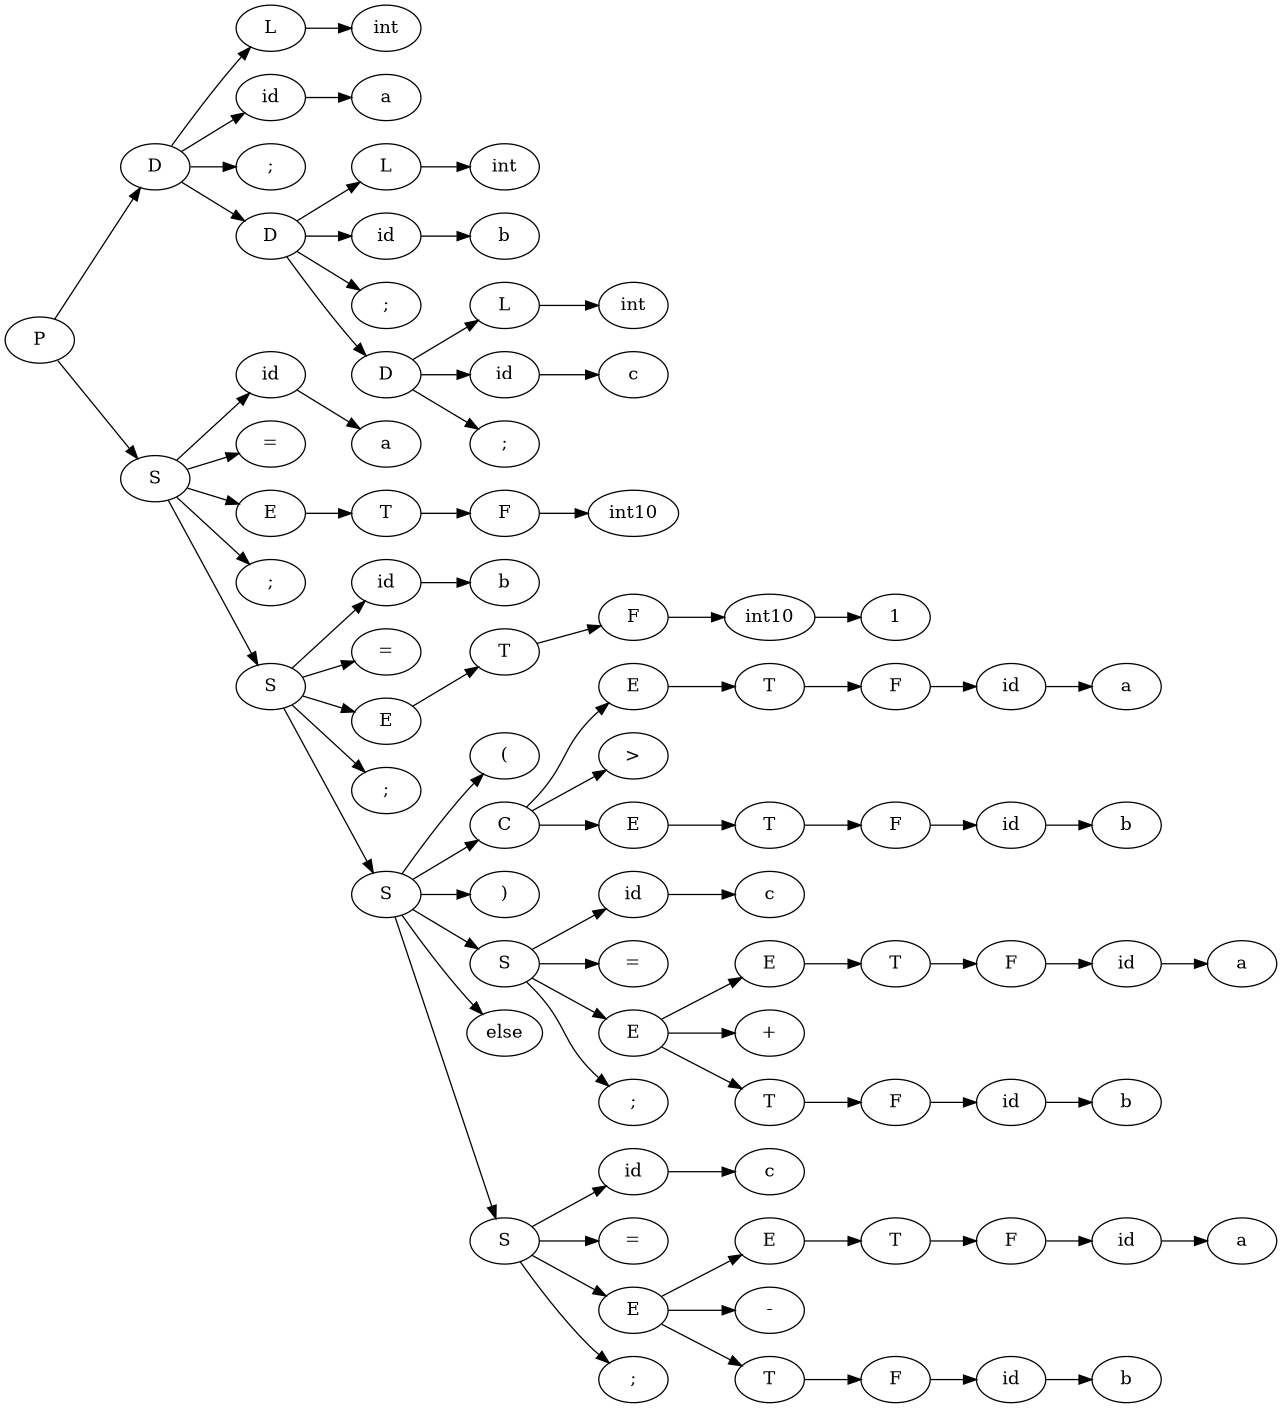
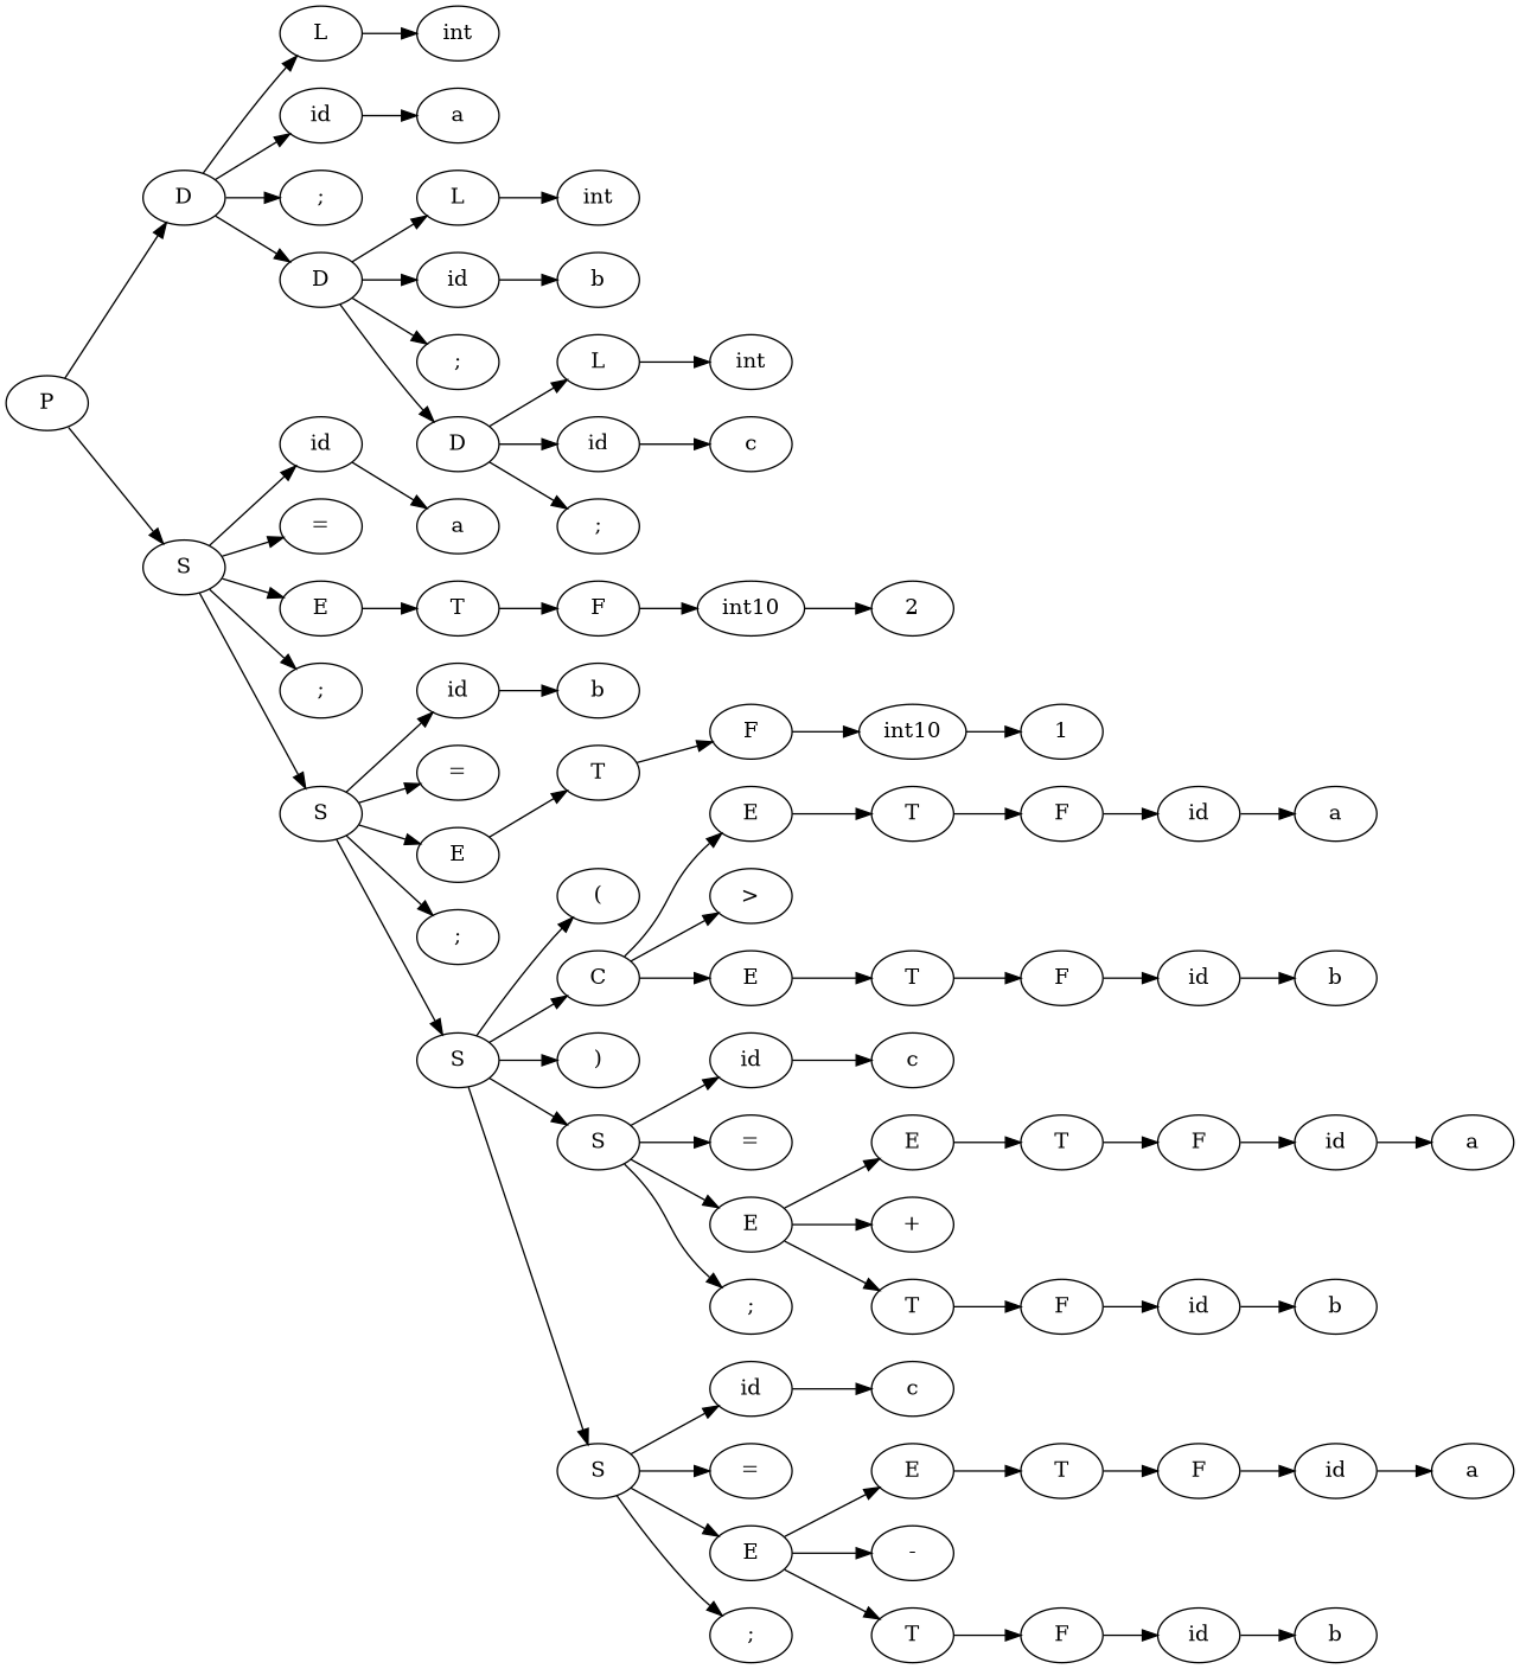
  digraph {
    rankdir=LR
    n1 [label=P]
    n2 [label=D]
    n3 [label=S]
    n4 [label=L]
    n5 [label=id]
    n6 [label=";"]
    n7 [label=D]
    n8 [label=id]
    n9 [label="="]
    n10 [label=E]
    n11 [label=";"]
    n12 [label=S]
    n13 [label=int]
    n14 [label=a]
    n15 [label=L]
    n16 [label=id]
    n17 [label=";"]
    n18 [label=D]
    n19 [label=int]
    n20 [label=b]
    n21 [label=L]
    n22 [label=id]
    n23 [label=";"]
    n24 [label=int]
    n25 [label=c]
    n26 [label=a]
    n27 [label=T]
    n28 [label=id]
    n29 [label="="]
    n30 [label=E]
    n31 [label=";"]
    n32 [label=S]
    n33 [label=F]
    n34 [label=int10]
+   n35 [label=2]
    n36 [label=b]
    n37 [label=T]
    n38 [label="("]
    n39 [label=C]
    n40 [label=")"]
    n41 [label=S]
-   n42 [label=else]
    n43 [label=S]
    n44 [label=F]
    n45 [label=int10]
    n46 [label=1]
    n47 [label=E]
    n48 [label=">"]
    n49 [label=E]
    n50 [label=id]
    n51 [label="="]
    n52 [label=E]
    n53 [label=";"]
    n54 [label=id]
    n55 [label="="]
    n56 [label=E]
    n57 [label=";"]
    n58 [label=T]
    n59 [label=T]
    n60 [label=F]
    n61 [label=id]
    n62 [label=a]
    n63 [label=F]
    n64 [label=id]
    n65 [label=b]
    n66 [label=c]
    n67 [label=E]
    n68 [label="+"]
    n69 [label=T]
    n70 [label=T]
    n71 [label=F]
    n72 [label=F]
    n73 [label=id]
    n74 [label=a]
    n75 [label=id]
    n76 [label=b]
    n77 [label=c]
    n78 [label=E]
    n79 [label="-"]
    n80 [label=T]
    n81 [label=T]
    n82 [label=F]
    n83 [label=F]
    n84 [label=id]
    n85 [label=a]
    n86 [label=id]
    n87 [label=b]
    n1 -> n2
    n1 -> n3
    n2 -> n4
    n2 -> n5
    n2 -> n6
    n2 -> n7
    n3 -> n8
    n3 -> n9
    n3 -> n10
    n3 -> n11
    n3 -> n12
    n4 -> n13
    n5 -> n14
    n7 -> n15
    n7 -> n16
    n7 -> n17
    n7 -> n18
    n8 -> n26
    n10 -> n27
    n12 -> n28
    n12 -> n29
    n12 -> n30
    n12 -> n31
    n12 -> n32
    n15 -> n19
    n16 -> n20
    n18 -> n21
    n18 -> n22
    n18 -> n23
    n21 -> n24
    n22 -> n25
    n27 -> n33
    n28 -> n36
    n30 -> n37
    n32 -> n38
    n32 -> n39
    n32 -> n40
    n32 -> n41
-   n32 -> n42
    n32 -> n43
    n33 -> n34
+   n34 -> n35
    n37 -> n44
    n39 -> n47
    n39 -> n48
    n39 -> n49
    n41 -> n50
    n41 -> n51
    n41 -> n52
    n41 -> n53
    n43 -> n54
    n43 -> n55
    n43 -> n56
    n43 -> n57
    n44 -> n45
    n45 -> n46
    n47 -> n58
    n49 -> n59
    n50 -> n66
    n52 -> n67
    n52 -> n68
    n52 -> n69
    n54 -> n77
    n56 -> n78
    n56 -> n79
    n56 -> n80
    n58 -> n60
    n59 -> n63
    n60 -> n61
    n61 -> n62
    n63 -> n64
    n64 -> n65
    n67 -> n70
    n69 -> n71
    n70 -> n72
    n71 -> n75
    n72 -> n73
    n73 -> n74
    n75 -> n76
    n78 -> n81
    n80 -> n82
    n81 -> n83
    n82 -> n86
    n83 -> n84
    n84 -> n85
    n86 -> n87
  }
